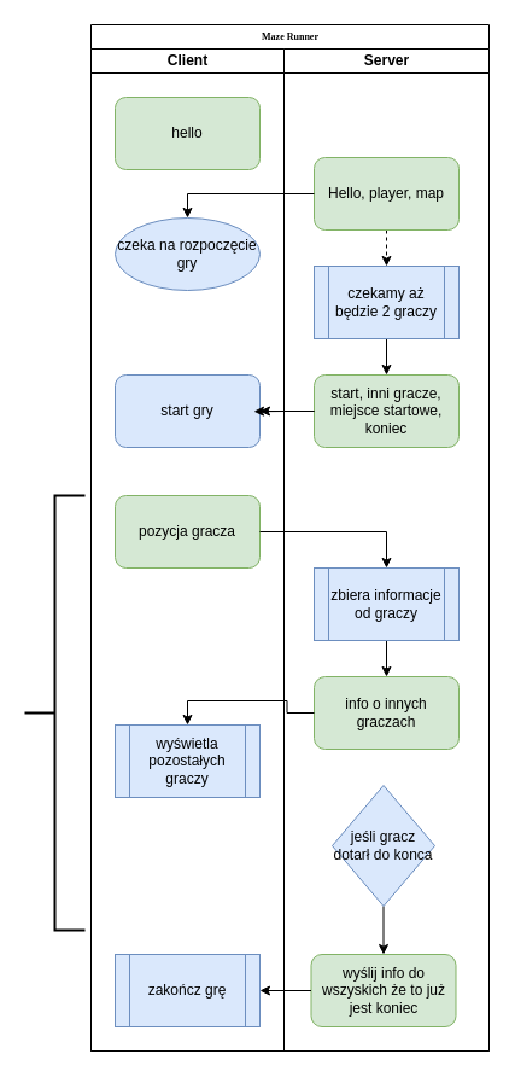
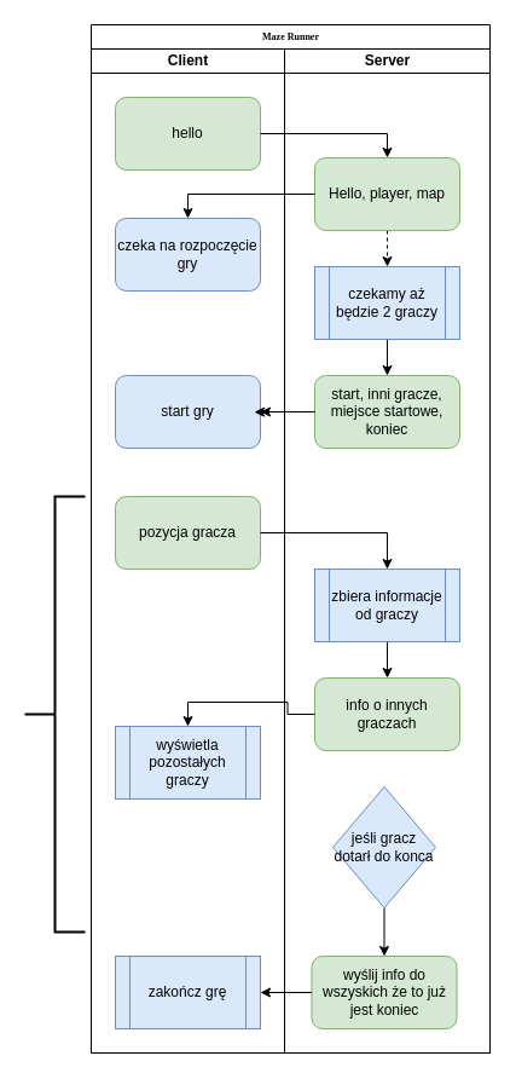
  <mxCell id="0" />
  <mxCell id="1" parent="0" />
  <mxCell id="2" value="Maze Runner" style="swimlane;html=1;childLayout=stackLayout;startSize=20;rounded=0;shadow=0;labelBackgroundColor=none;strokeWidth=1;fontFamily=Verdana;fontSize=8;align=center;" parent="1" vertex="1"><mxGeometry x="75" y="20" width="330" height="850" as="geometry" /></mxCell>
  <mxCell id="3" value="Client" style="swimlane;html=1;startSize=20;comic=0;swimlaneLine=1;shadow=0;glass=0;rounded=0;" parent="2" vertex="1"><mxGeometry y="20" width="160" height="830" as="geometry"><mxRectangle y="20" width="30" height="730" as="alternateBounds" /></mxGeometry></mxCell>
  <mxCell id="4" value="hello" style="rounded=1;whiteSpace=wrap;html=1;shadow=0;glass=0;comic=0;fillColor=#d5e8d4;strokeColor=#82b366;" vertex="1" parent="3"><mxGeometry x="20" y="40" width="120" height="60" as="geometry" /></mxCell>
- <mxCell id="5" value="czeka na rozpoczęcie gry" style="ellipse;whiteSpace=wrap;html=1;shadow=0;glass=0;comic=0;fillColor=#dae8fc;strokeColor=#6c8ebf;" vertex="1" parent="3"><mxGeometry x="20" y="140" width="120" height="60" as="geometry" /></mxCell>
+ <mxCell id="5" value="czeka na rozpoczęcie gry" style="rounded=1;whiteSpace=wrap;html=1;shadow=0;glass=0;comic=0;fillColor=#dae8fc;strokeColor=#6c8ebf;" vertex="1" parent="3"><mxGeometry x="20" y="140" width="120" height="60" as="geometry" /></mxCell>
  <mxCell id="6" value="start gry" style="rounded=1;whiteSpace=wrap;html=1;shadow=0;glass=0;comic=0;fillColor=#dae8fc;strokeColor=#6c8ebf;" vertex="1" parent="3"><mxGeometry x="20" y="270" width="120" height="60" as="geometry" /></mxCell>
  <mxCell id="7" value="pozycja gracza" style="rounded=1;whiteSpace=wrap;html=1;shadow=0;glass=0;comic=0;fillColor=#d5e8d4;strokeColor=#82b366;" vertex="1" parent="3"><mxGeometry x="20" y="370" width="120" height="60" as="geometry" /></mxCell>
  <mxCell id="8" value="wyświetla pozostałych graczy" style="shape=process;whiteSpace=wrap;html=1;backgroundOutline=1;rounded=0;shadow=0;glass=0;comic=0;fillColor=#dae8fc;strokeColor=#6c8ebf;" vertex="1" parent="3"><mxGeometry x="20" y="560" width="120" height="60" as="geometry" /></mxCell>
  <mxCell id="9" value="zakończ grę" style="shape=process;whiteSpace=wrap;html=1;backgroundOutline=1;rounded=0;shadow=0;glass=0;comic=0;fillColor=#dae8fc;strokeColor=#6c8ebf;" vertex="1" parent="3"><mxGeometry x="20" y="750" width="120" height="60" as="geometry" /></mxCell>
  <mxCell id="10" value="Server" style="swimlane;html=1;startSize=20;" parent="2" vertex="1"><mxGeometry x="160" y="20" width="170" height="830" as="geometry" /></mxCell>
  <mxCell id="11" style="edgeStyle=orthogonalEdgeStyle;rounded=0;orthogonalLoop=1;jettySize=auto;html=1;exitX=0.5;exitY=1;exitDx=0;exitDy=0;entryX=0.5;entryY=0;entryDx=0;entryDy=0;dashed=1;" edge="1" parent="10" source="12" target="14"><mxGeometry relative="1" as="geometry" /></mxCell>
  <mxCell id="12" value="Hello, player, map" style="rounded=1;whiteSpace=wrap;html=1;shadow=0;glass=0;comic=0;fillColor=#d5e8d4;strokeColor=#82b366;" vertex="1" parent="10"><mxGeometry x="25" y="90" width="120" height="60" as="geometry" /></mxCell>
  <mxCell id="13" style="edgeStyle=orthogonalEdgeStyle;rounded=0;orthogonalLoop=1;jettySize=auto;html=1;exitX=0.5;exitY=1;exitDx=0;exitDy=0;entryX=0.5;entryY=0;entryDx=0;entryDy=0;" edge="1" parent="10" source="14" target="15"><mxGeometry relative="1" as="geometry" /></mxCell>
  <mxCell id="14" value="czekamy aż będzie 2 graczy" style="shape=process;whiteSpace=wrap;html=1;backgroundOutline=1;rounded=0;shadow=0;glass=0;comic=0;fillColor=#dae8fc;strokeColor=#6c8ebf;" vertex="1" parent="10"><mxGeometry x="25" y="180" width="120" height="60" as="geometry" /></mxCell>
  <mxCell id="15" value="start, inni gracze, miejsce startowe, koniec" style="rounded=1;whiteSpace=wrap;html=1;shadow=0;glass=0;comic=0;fillColor=#d5e8d4;strokeColor=#82b366;" vertex="1" parent="10"><mxGeometry x="25" y="270" width="120" height="60" as="geometry" /></mxCell>
  <mxCell id="16" style="edgeStyle=orthogonalEdgeStyle;rounded=0;orthogonalLoop=1;jettySize=auto;html=1;exitX=0.5;exitY=1;exitDx=0;exitDy=0;entryX=0.5;entryY=0;entryDx=0;entryDy=0;" edge="1" parent="10" source="17" target="18"><mxGeometry relative="1" as="geometry" /></mxCell>
  <mxCell id="17" value="zbiera informacje od graczy" style="shape=process;whiteSpace=wrap;html=1;backgroundOutline=1;rounded=0;shadow=0;glass=0;comic=0;fillColor=#dae8fc;strokeColor=#6c8ebf;" vertex="1" parent="10"><mxGeometry x="25" y="430" width="120" height="60" as="geometry" /></mxCell>
  <mxCell id="18" value="info o innych graczach" style="rounded=1;whiteSpace=wrap;html=1;shadow=0;glass=0;comic=0;fillColor=#d5e8d4;strokeColor=#82b366;" vertex="1" parent="10"><mxGeometry x="25" y="520" width="120" height="60" as="geometry" /></mxCell>
  <mxCell id="19" style="edgeStyle=orthogonalEdgeStyle;rounded=0;orthogonalLoop=1;jettySize=auto;html=1;exitX=0.5;exitY=1;exitDx=0;exitDy=0;entryX=0.5;entryY=0;entryDx=0;entryDy=0;" edge="1" parent="10" source="20" target="21"><mxGeometry relative="1" as="geometry" /></mxCell>
  <mxCell id="20" value="jeśli gracz dotarł do konca" style="rhombus;whiteSpace=wrap;html=1;rounded=0;shadow=0;glass=0;comic=0;fillColor=#dae8fc;strokeColor=#6c8ebf;" vertex="1" parent="10"><mxGeometry x="40" y="610" width="85" height="100" as="geometry" /></mxCell>
  <mxCell id="21" value="wyślij info do wszyskich że to już jest koniec" style="rounded=1;whiteSpace=wrap;html=1;shadow=0;glass=0;comic=0;fillColor=#d5e8d4;strokeColor=#82b366;" vertex="1" parent="10"><mxGeometry x="22.5" y="750" width="120" height="60" as="geometry" /></mxCell>
+ <mxCell id="22" style="edgeStyle=orthogonalEdgeStyle;rounded=0;orthogonalLoop=1;jettySize=auto;html=1;exitX=1;exitY=0.5;exitDx=0;exitDy=0;entryX=0.5;entryY=0;entryDx=0;entryDy=0;" edge="1" parent="2" source="4" target="12"><mxGeometry relative="1" as="geometry" /></mxCell>
  <mxCell id="23" style="edgeStyle=orthogonalEdgeStyle;rounded=0;orthogonalLoop=1;jettySize=auto;html=1;exitX=0;exitY=0.5;exitDx=0;exitDy=0;entryX=0.5;entryY=0;entryDx=0;entryDy=0;" edge="1" parent="2" source="12" target="5"><mxGeometry relative="1" as="geometry"><mxPoint x="75" y="150.0" as="targetPoint" /></mxGeometry></mxCell>
  <mxCell id="24" value="" style="edgeStyle=orthogonalEdgeStyle;rounded=0;orthogonalLoop=1;jettySize=auto;html=1;" edge="1" parent="2" source="15"><mxGeometry relative="1" as="geometry"><mxPoint x="140" y="320" as="targetPoint" /></mxGeometry></mxCell>
  <mxCell id="25" style="edgeStyle=orthogonalEdgeStyle;rounded=0;orthogonalLoop=1;jettySize=auto;html=1;exitX=1;exitY=0.5;exitDx=0;exitDy=0;entryX=0.5;entryY=0;entryDx=0;entryDy=0;" edge="1" parent="2" source="7" target="17"><mxGeometry relative="1" as="geometry" /></mxCell>
  <mxCell id="26" style="edgeStyle=orthogonalEdgeStyle;rounded=0;orthogonalLoop=1;jettySize=auto;html=1;entryX=0.5;entryY=0;entryDx=0;entryDy=0;" edge="1" parent="2" source="18" target="8"><mxGeometry relative="1" as="geometry" /></mxCell>
  <mxCell id="27" style="edgeStyle=orthogonalEdgeStyle;rounded=0;orthogonalLoop=1;jettySize=auto;html=1;exitX=0;exitY=0.5;exitDx=0;exitDy=0;" edge="1" parent="2" source="21" target="9"><mxGeometry relative="1" as="geometry" /></mxCell>
  <mxCell id="28" style="edgeStyle=orthogonalEdgeStyle;rounded=0;orthogonalLoop=1;jettySize=auto;html=1;exitX=0;exitY=0.5;exitDx=0;exitDy=0;" edge="1" parent="1" source="15"><mxGeometry relative="1" as="geometry"><mxPoint x="210" y="340.241" as="targetPoint" /></mxGeometry></mxCell>
  <mxCell id="29" value="" style="strokeWidth=2;html=1;shape=mxgraph.flowchart.annotation_2;align=left;labelPosition=right;pointerEvents=1;rounded=0;shadow=0;glass=0;comic=0;" vertex="1" parent="1"><mxGeometry x="20" y="410" width="50" height="360" as="geometry" /></mxCell>
